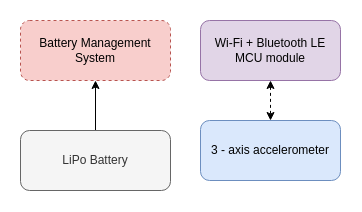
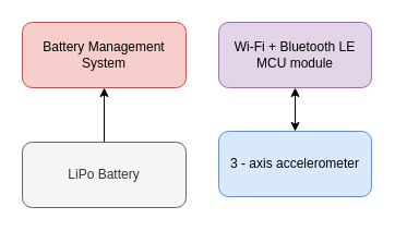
  <mxCell id="0" />
  <mxCell id="1" parent="0" />
- <mxCell id="2" value="Battery Management System" style="rounded=1;whiteSpace=wrap;html=1;fillColor=#f8cecc;strokeColor=#b85450;dashed=1;" parent="1" vertex="1"><mxGeometry x="20" y="20" width="150" height="60" as="geometry" /></mxCell>
- <mxCell id="3" value="" style="edgeStyle=orthogonalEdgeStyle;rounded=0;orthogonalLoop=1;jettySize=auto;html=1;startArrow=classic;startFill=1;dashed=1;" parent="1" source="4" target="5" edge="1"><mxGeometry relative="1" as="geometry" /></mxCell>
+ <mxCell id="2" value="Battery Management System" style="rounded=1;whiteSpace=wrap;html=1;fillColor=#f8cecc;strokeColor=#b85450;" parent="1" vertex="1"><mxGeometry x="20" y="20" width="150" height="60" as="geometry" /></mxCell>
+ <mxCell id="3" value="" style="edgeStyle=orthogonalEdgeStyle;rounded=0;orthogonalLoop=1;jettySize=auto;html=1;startArrow=classic;startFill=1;" parent="1" source="4" target="5" edge="1"><mxGeometry relative="1" as="geometry" /></mxCell>
  <mxCell id="4" value="Wi-Fi + Bluetooth LE MCU module" style="rounded=1;whiteSpace=wrap;html=1;fillColor=#e1d5e7;strokeColor=#9673a6;" parent="1" vertex="1"><mxGeometry x="200" y="20" width="140" height="60" as="geometry" /></mxCell>
  <mxCell id="5" value="3 - axis accelerometer" style="rounded=1;whiteSpace=wrap;html=1;fillColor=#dae8fc;strokeColor=#6c8ebf;" parent="1" vertex="1"><mxGeometry x="200" y="120" width="140" height="60" as="geometry" /></mxCell>
  <mxCell id="6" style="edgeStyle=orthogonalEdgeStyle;rounded=0;orthogonalLoop=1;jettySize=auto;html=1;entryX=0.5;entryY=1;entryDx=0;entryDy=0;startArrow=none;startFill=0;endArrow=classic;endFill=1;" parent="1" source="7" target="2" edge="1"><mxGeometry relative="1" as="geometry" /></mxCell>
  <mxCell id="7" value="LiPo Battery" style="rounded=1;whiteSpace=wrap;html=1;fillColor=#f5f5f5;strokeColor=#666666;fontColor=#333333;" parent="1" vertex="1"><mxGeometry x="20" y="130" width="150" height="60" as="geometry" /></mxCell>
